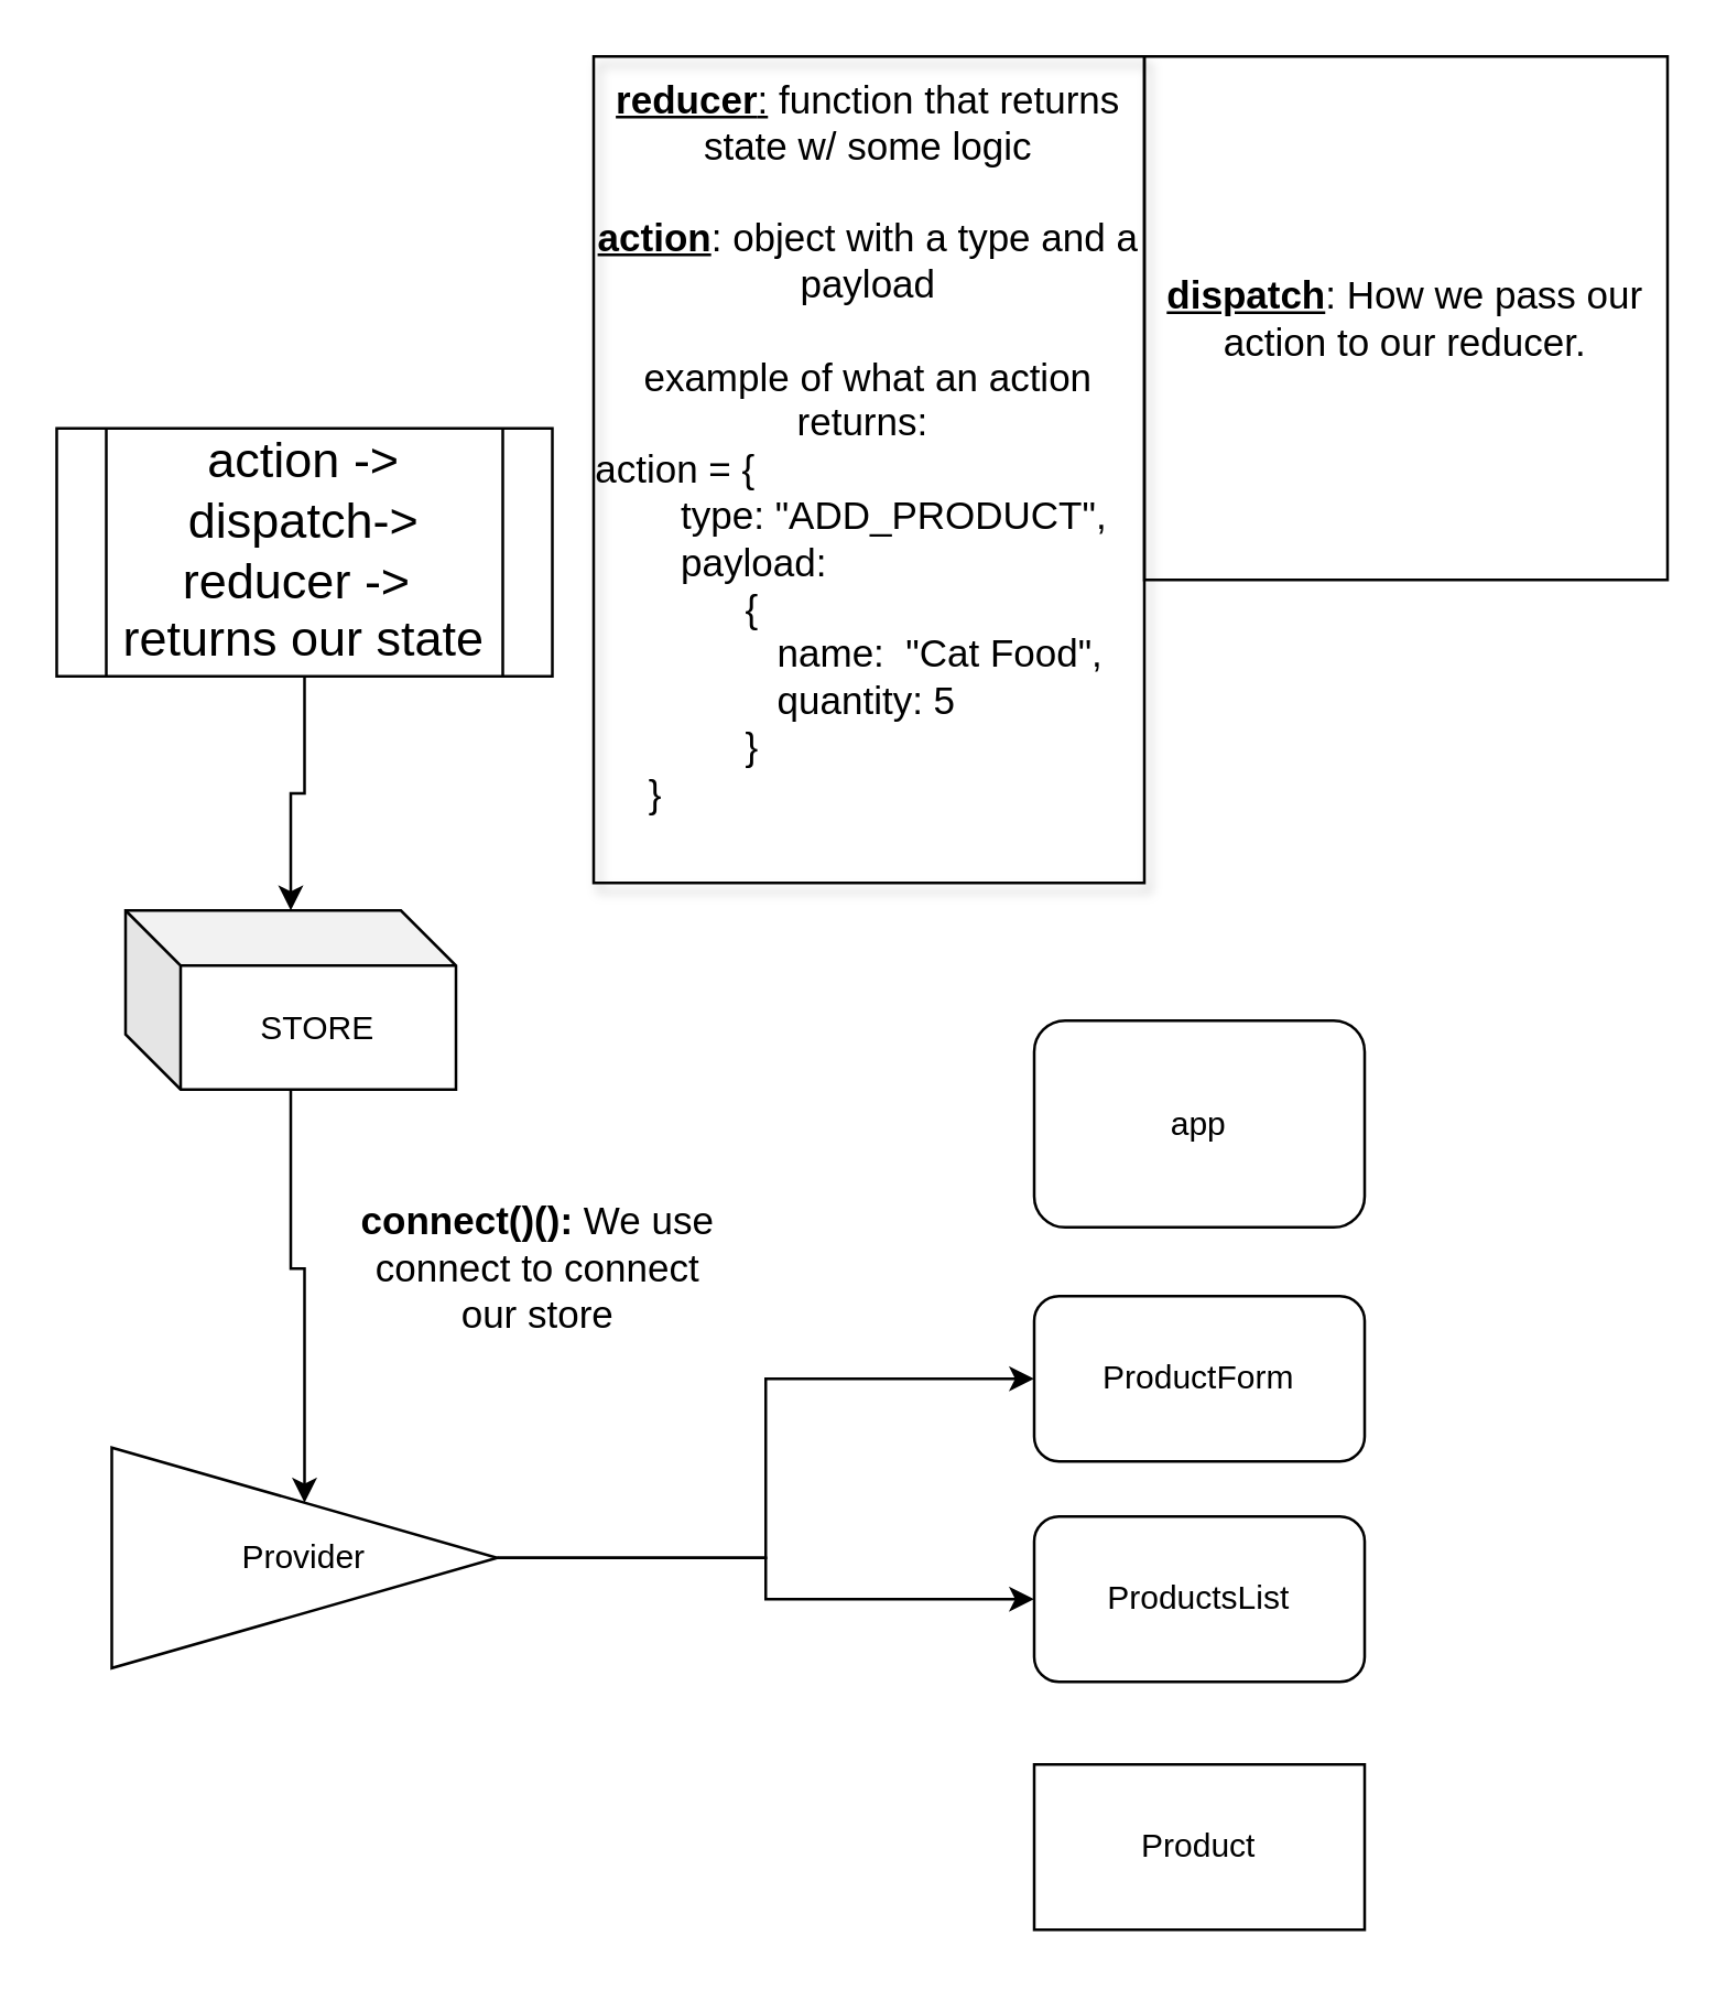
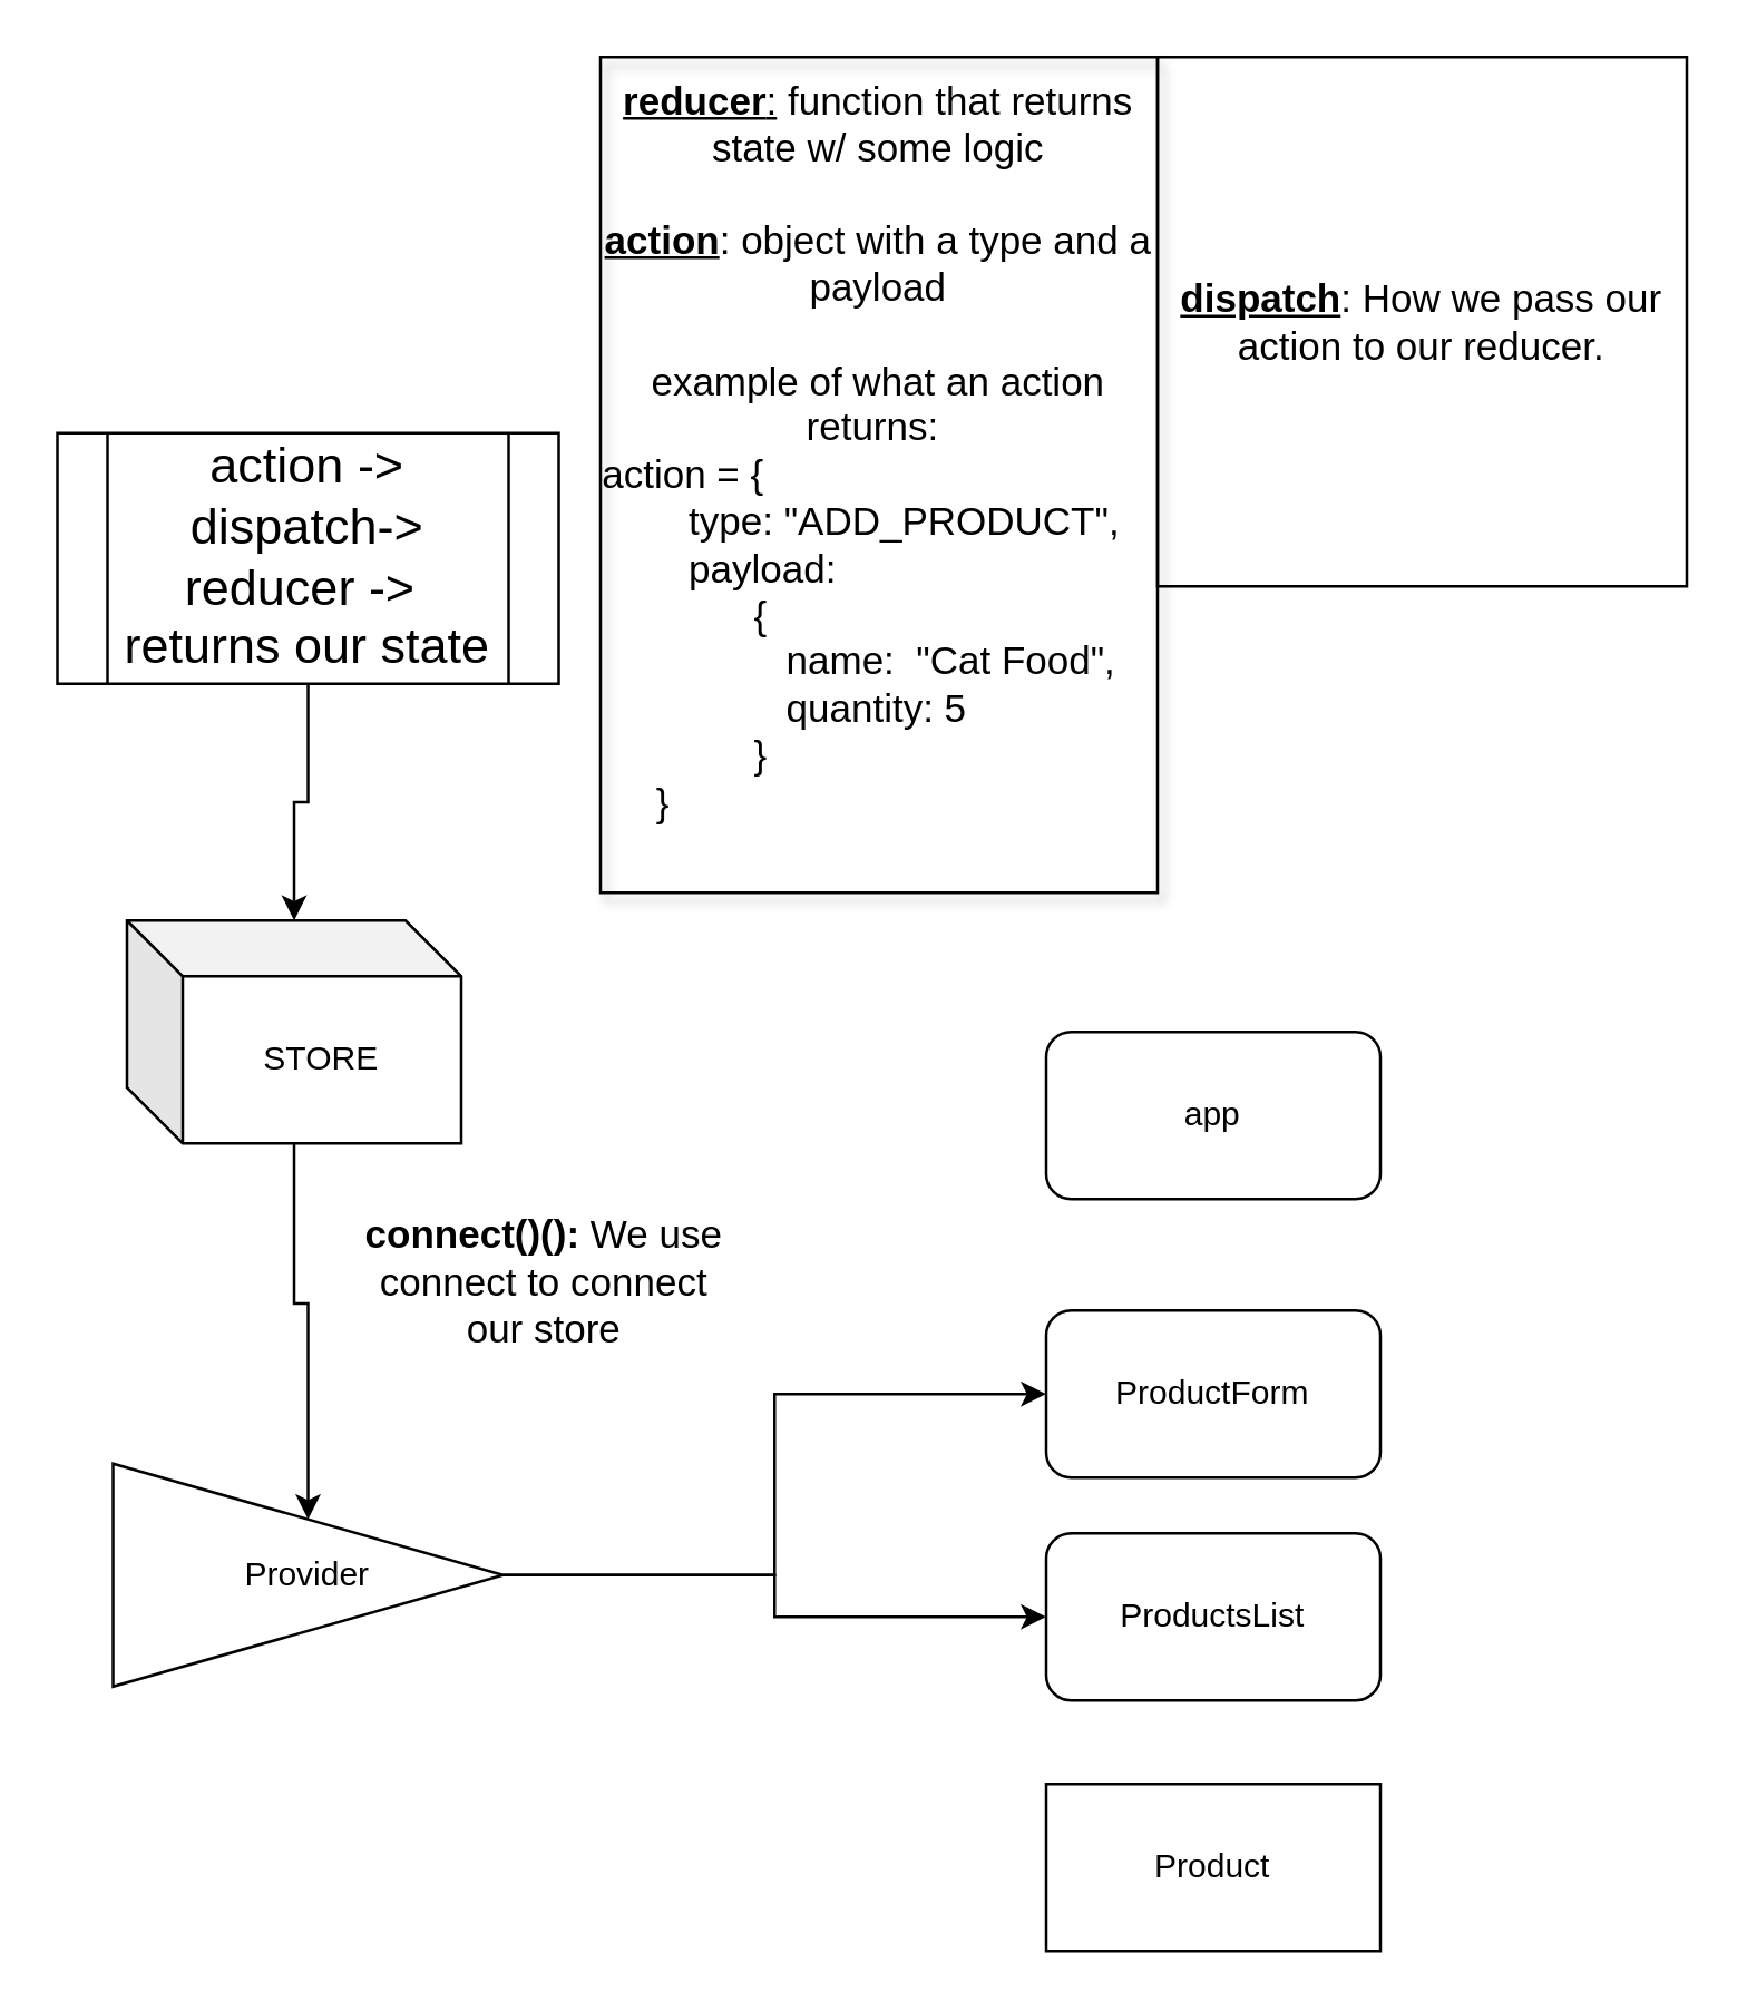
  <mxCell id="0" />
  <mxCell id="1" parent="0" />
- <mxCell id="2" value="app" style="rounded=1;whiteSpace=wrap;html=1;" parent="1" vertex="1"><mxGeometry x="375" y="370" width="120" height="75" as="geometry" /></mxCell>
+ <mxCell id="2" value="app" style="rounded=1;whiteSpace=wrap;html=1;" parent="1" vertex="1"><mxGeometry x="375" y="370" width="120" height="60" as="geometry" /></mxCell>
  <mxCell id="3" value="ProductsList" style="whiteSpace=wrap;html=1;rounded=1;" parent="1" vertex="1"><mxGeometry x="375" y="550" width="120" height="60" as="geometry" /></mxCell>
  <mxCell id="4" value="Product&lt;br&gt;" style="rounded=0;whiteSpace=wrap;html=1;" parent="1" vertex="1"><mxGeometry x="375" y="640" width="120" height="60" as="geometry" /></mxCell>
  <mxCell id="5" value="ProductForm&lt;br&gt;" style="rounded=1;whiteSpace=wrap;html=1;" parent="1" vertex="1"><mxGeometry x="375" y="470" width="120" height="60" as="geometry" /></mxCell>
  <mxCell id="6" style="edgeStyle=orthogonalEdgeStyle;rounded=0;orthogonalLoop=1;jettySize=auto;html=1;entryX=0.5;entryY=0;entryDx=0;entryDy=0;" parent="1" source="7" target="13" edge="1"><mxGeometry relative="1" as="geometry" /></mxCell>
- <mxCell id="7" value="STORE" style="shape=cube;whiteSpace=wrap;html=1;boundedLbl=1;backgroundOutline=1;darkOpacity=0.05;darkOpacity2=0.1;" parent="1" vertex="1"><mxGeometry x="45" y="330" width="120" height="65" as="geometry" /></mxCell>
+ <mxCell id="7" value="STORE" style="shape=cube;whiteSpace=wrap;html=1;boundedLbl=1;backgroundOutline=1;darkOpacity=0.05;darkOpacity2=0.1;" parent="1" vertex="1"><mxGeometry x="45" y="330" width="120" height="80" as="geometry" /></mxCell>
  <mxCell id="8" style="edgeStyle=orthogonalEdgeStyle;rounded=0;orthogonalLoop=1;jettySize=auto;html=1;" parent="1" source="9" target="7" edge="1"><mxGeometry relative="1" as="geometry" /></mxCell>
  <mxCell id="9" value="&lt;font style=&quot;font-size: 18px&quot;&gt;action -&amp;gt; dispatch-&amp;gt; reducer -&amp;gt;&amp;nbsp;&lt;br&gt;returns our state&lt;br&gt;&lt;/font&gt;" style="shape=process;whiteSpace=wrap;html=1;backgroundOutline=1;" parent="1" vertex="1"><mxGeometry x="20" y="155" width="180" height="90" as="geometry" /></mxCell>
  <mxCell id="10" value="&lt;font style=&quot;font-size: 14px&quot;&gt;&lt;u&gt;&lt;b&gt;dispatch&lt;/b&gt;&lt;/u&gt;: How we pass our action to our reducer.&lt;/font&gt;" style="text;html=1;align=center;verticalAlign=middle;whiteSpace=wrap;rounded=0;strokeColor=#000000;" parent="1" vertex="1"><mxGeometry x="415" y="20" width="190" height="190" as="geometry" /></mxCell>
  <mxCell id="11" style="edgeStyle=orthogonalEdgeStyle;rounded=0;orthogonalLoop=1;jettySize=auto;html=1;" parent="1" source="13" target="5" edge="1"><mxGeometry relative="1" as="geometry" /></mxCell>
  <mxCell id="12" style="edgeStyle=orthogonalEdgeStyle;rounded=0;orthogonalLoop=1;jettySize=auto;html=1;" parent="1" source="13" target="3" edge="1"><mxGeometry relative="1" as="geometry" /></mxCell>
  <mxCell id="13" value="Provider" style="triangle;whiteSpace=wrap;html=1;" parent="1" vertex="1"><mxGeometry x="40" y="525" width="140" height="80" as="geometry" /></mxCell>
  <mxCell id="14" value="&lt;font style=&quot;font-size: 14px&quot;&gt;&lt;u&gt;&lt;b&gt;reducer&lt;/b&gt;:&lt;/u&gt; function that returns state w/ some logic&lt;br&gt;&lt;br&gt;&lt;u&gt;&lt;b&gt;action&lt;/b&gt;&lt;/u&gt;: object with a type and a payload&lt;br&gt;&lt;br&gt;example of what an action returns:&amp;nbsp;&lt;br&gt;&lt;div style=&quot;text-align: left&quot;&gt;&lt;span&gt;action = {&amp;nbsp;&lt;/span&gt;&lt;/div&gt;&lt;div style=&quot;text-align: left&quot;&gt;&lt;span&gt;&amp;nbsp; &amp;nbsp; &amp;nbsp; &amp;nbsp; type: &quot;ADD_PRODUCT&quot;,&lt;/span&gt;&lt;/div&gt;&lt;div style=&quot;text-align: left&quot;&gt;&lt;span&gt;&amp;nbsp; &amp;nbsp; &amp;nbsp; &amp;nbsp; payload:&lt;/span&gt;&lt;/div&gt;&lt;div style=&quot;text-align: left&quot;&gt;&lt;span&gt;&amp;nbsp; &amp;nbsp; &amp;nbsp; &amp;nbsp; &amp;nbsp; &amp;nbsp; &amp;nbsp; {&lt;/span&gt;&lt;/div&gt;&lt;div style=&quot;text-align: left&quot;&gt;&lt;span&gt;&amp;nbsp; &amp;nbsp; &amp;nbsp; &amp;nbsp; &amp;nbsp; &amp;nbsp; &amp;nbsp; &amp;nbsp; &amp;nbsp;name:&amp;nbsp; &quot;Cat Food&quot;,&lt;/span&gt;&lt;/div&gt;&lt;div style=&quot;text-align: left&quot;&gt;&lt;span&gt;&amp;nbsp; &amp;nbsp; &amp;nbsp; &amp;nbsp; &amp;nbsp; &amp;nbsp; &amp;nbsp; &amp;nbsp; &amp;nbsp;quantity: 5&lt;/span&gt;&lt;/div&gt;&lt;div style=&quot;text-align: left&quot;&gt;&lt;span&gt;&amp;nbsp; &amp;nbsp; &amp;nbsp; &amp;nbsp; &amp;nbsp; &amp;nbsp; &amp;nbsp; }&lt;/span&gt;&lt;/div&gt;&lt;div style=&quot;text-align: left&quot;&gt;&lt;span&gt;&amp;nbsp; &amp;nbsp; &amp;nbsp;}&lt;/span&gt;&lt;/div&gt;&lt;br&gt;&lt;/font&gt;" style="text;html=1;align=center;verticalAlign=middle;whiteSpace=wrap;rounded=0;shadow=1;strokeColor=#000000;" parent="1" vertex="1"><mxGeometry x="215" y="20" width="200" height="300" as="geometry" /></mxCell>
  <mxCell id="15" value="&lt;font style=&quot;font-size: 14px&quot;&gt;&lt;b&gt;connect()(): &lt;/b&gt;We use connect to connect our store&lt;/font&gt;" style="text;html=1;strokeColor=none;fillColor=none;align=center;verticalAlign=middle;whiteSpace=wrap;rounded=0;" vertex="1" parent="1"><mxGeometry x="125" y="420" width="140" height="80" as="geometry" /></mxCell>
